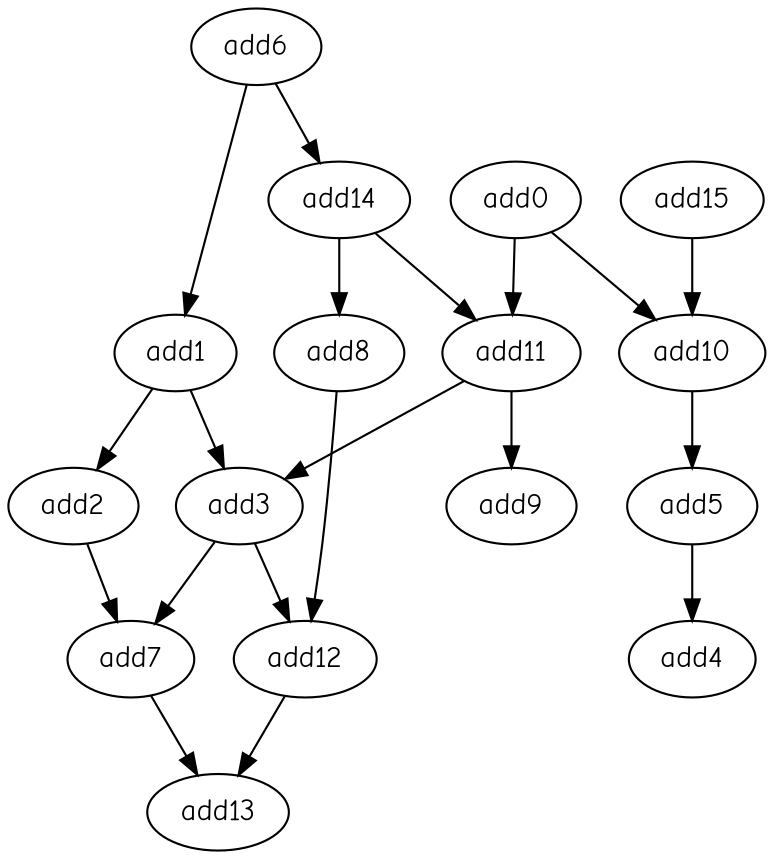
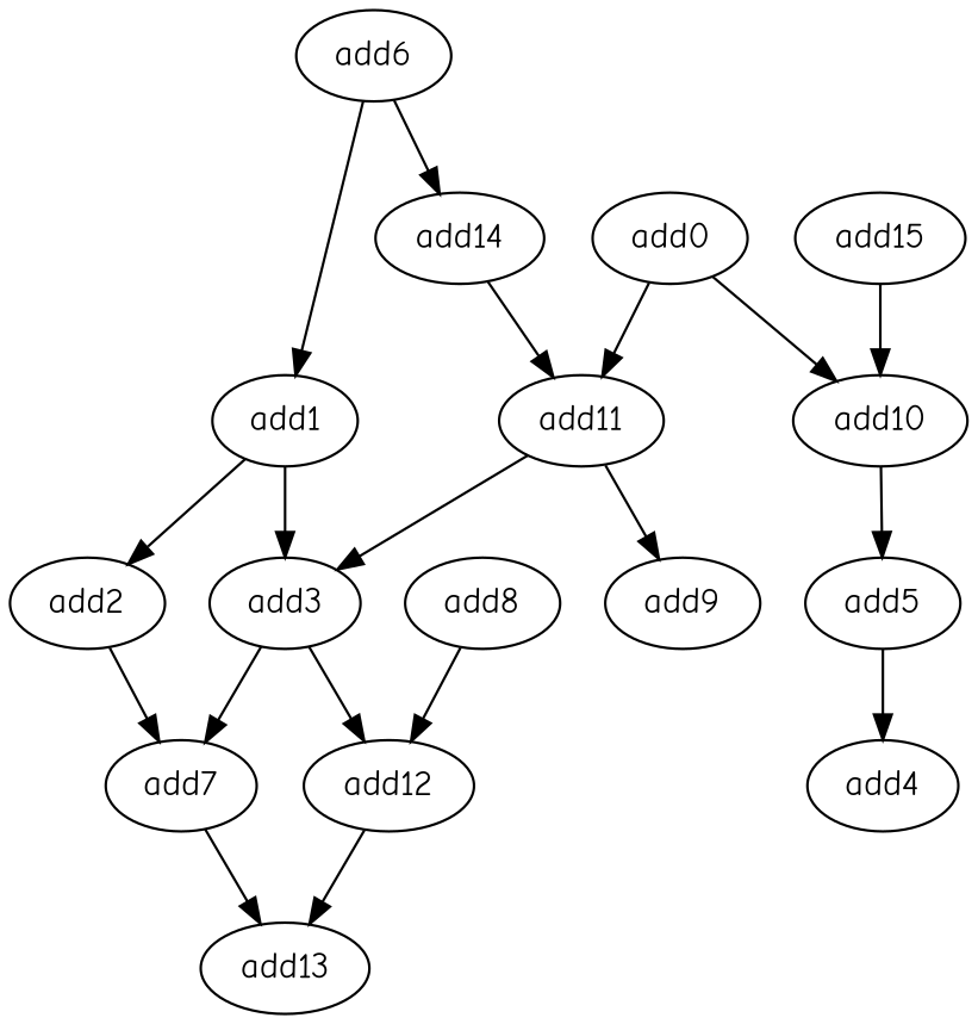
  strict digraph {
    fontname="Comic Neue"
    node [fontname="Comic Neue" opcode=add]
    edge [fontname="Comic Neue"]
    add11
    add9
    add3
    add10
    add5
    add4
    add12
    add13
    add14
    add8
    add7
    add1
    add2
    add6
    add15
    add0
    add11 -> add9
    add11 -> add3
    add3 -> add12
    add3 -> add7
    add10 -> add5
    add5 -> add4
    add12 -> add13
    add14 -> add11
-   add14 -> add8
    add8 -> add12
    add7 -> add13
    add1 -> add3
    add1 -> add2
    add2 -> add7
    add6 -> add14
    add6 -> add1
    add15 -> add10
    add0 -> add11
    add0 -> add10
  }
